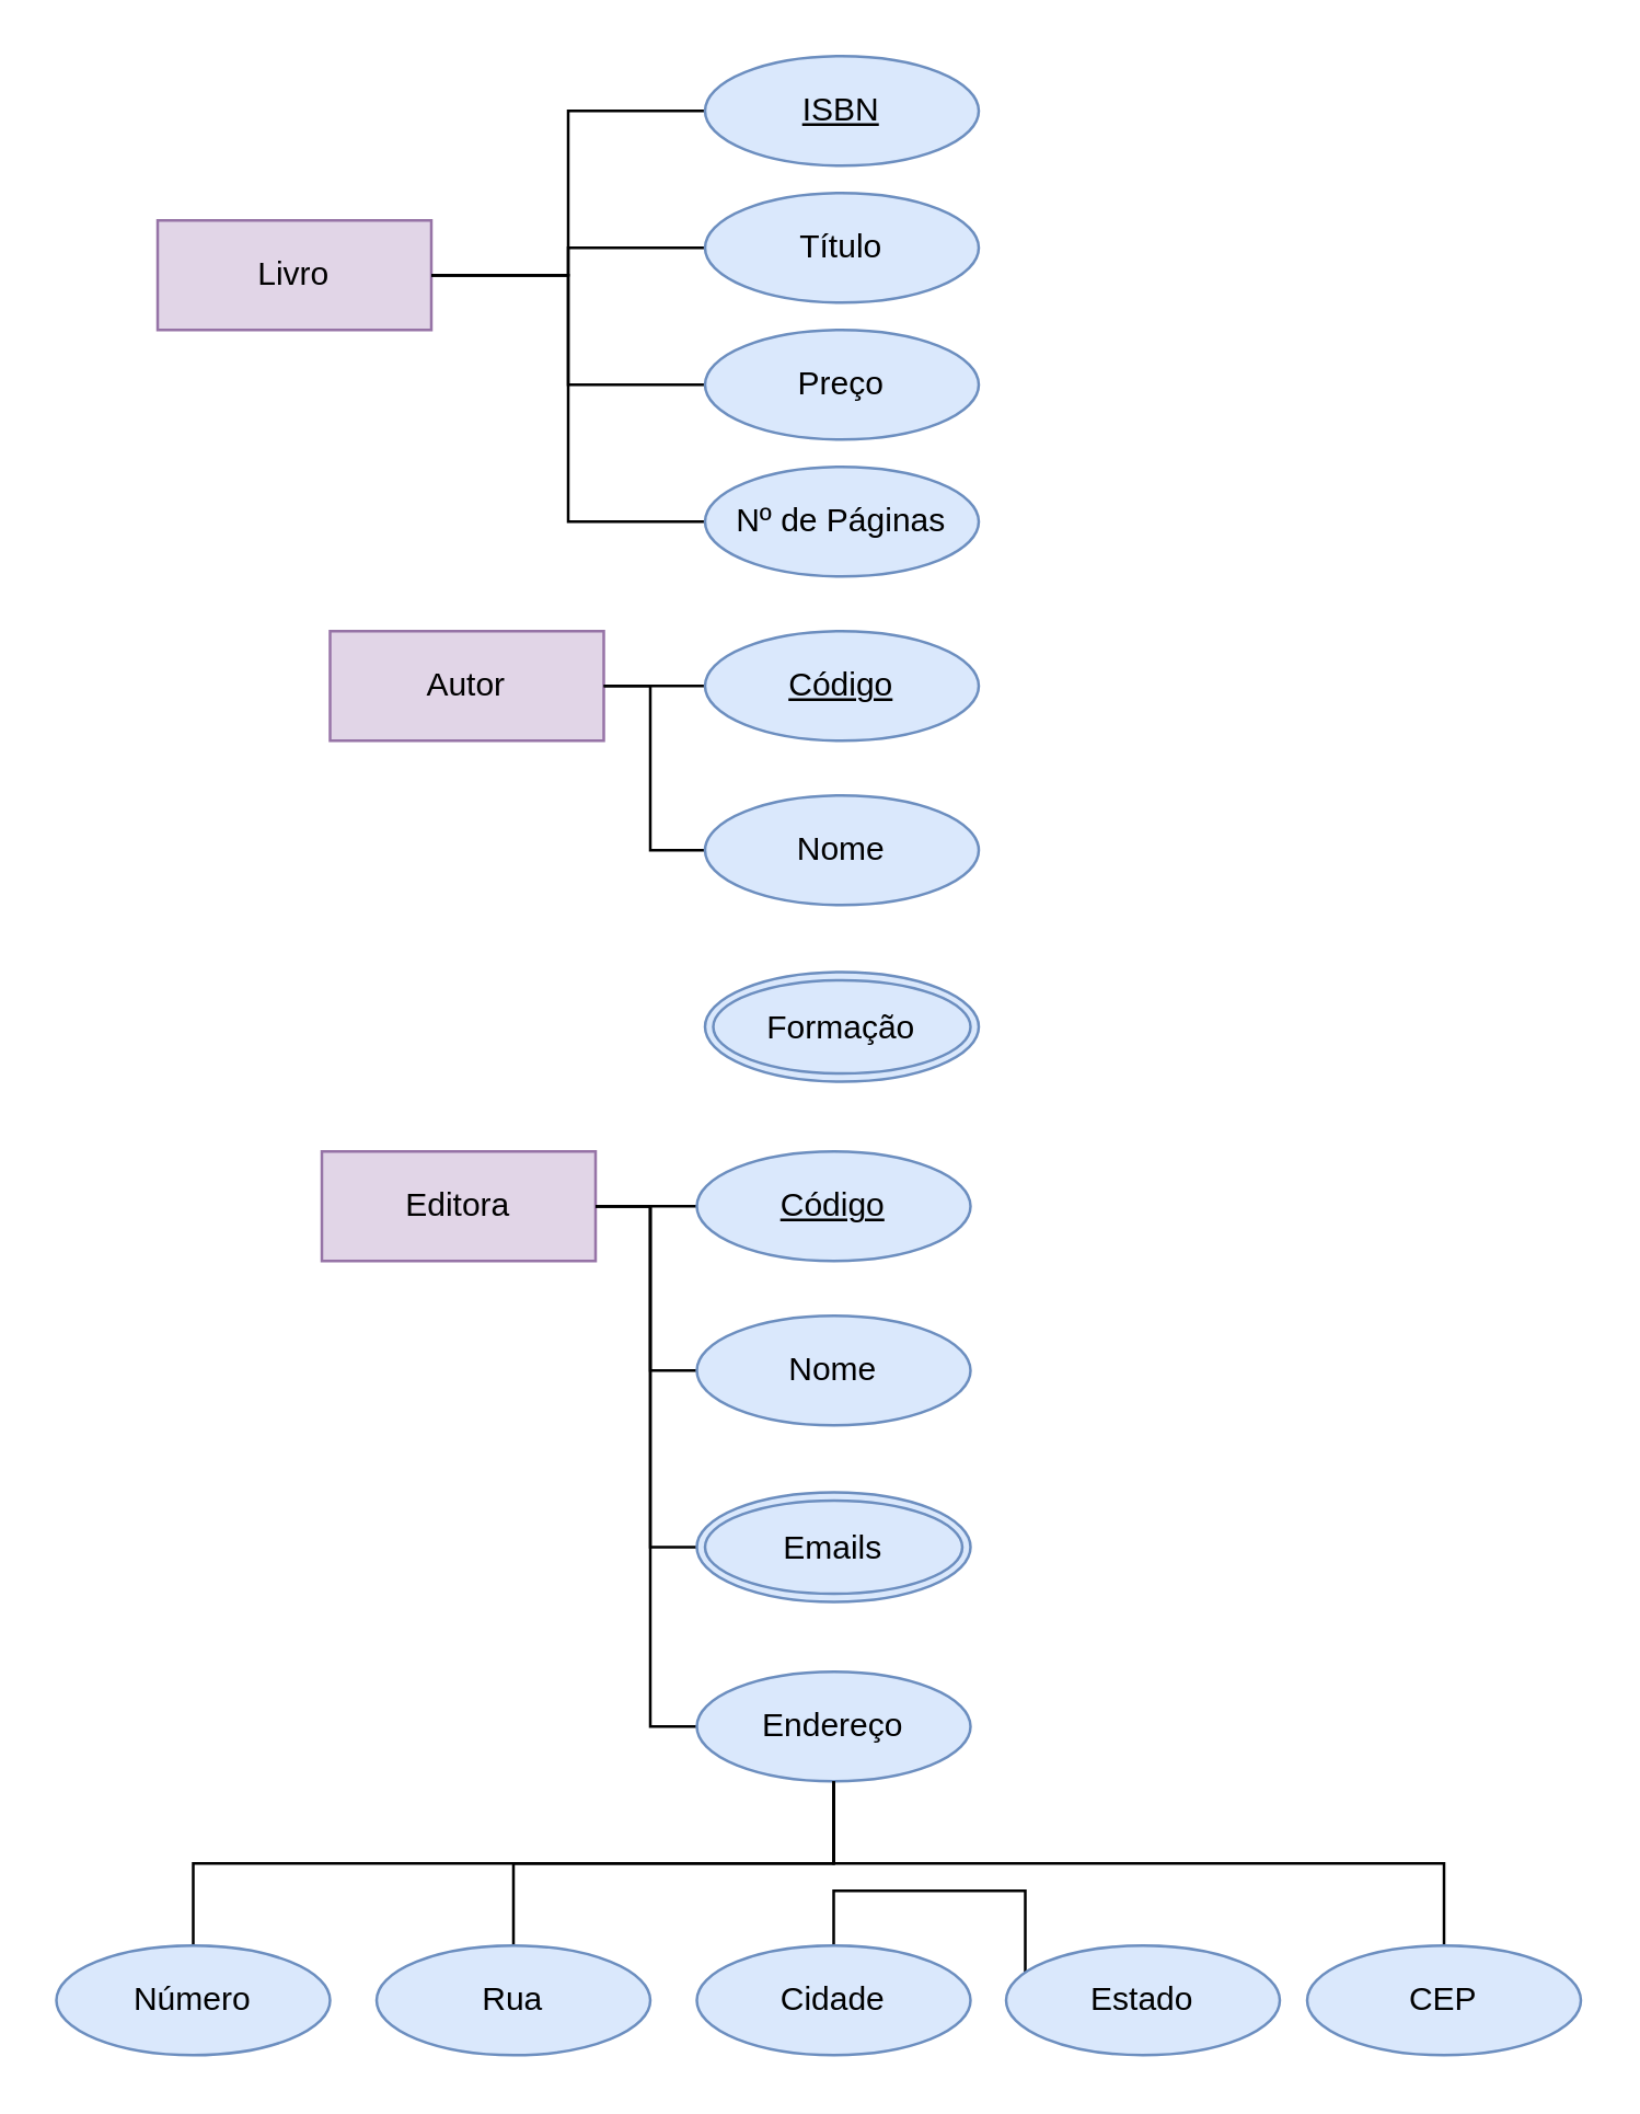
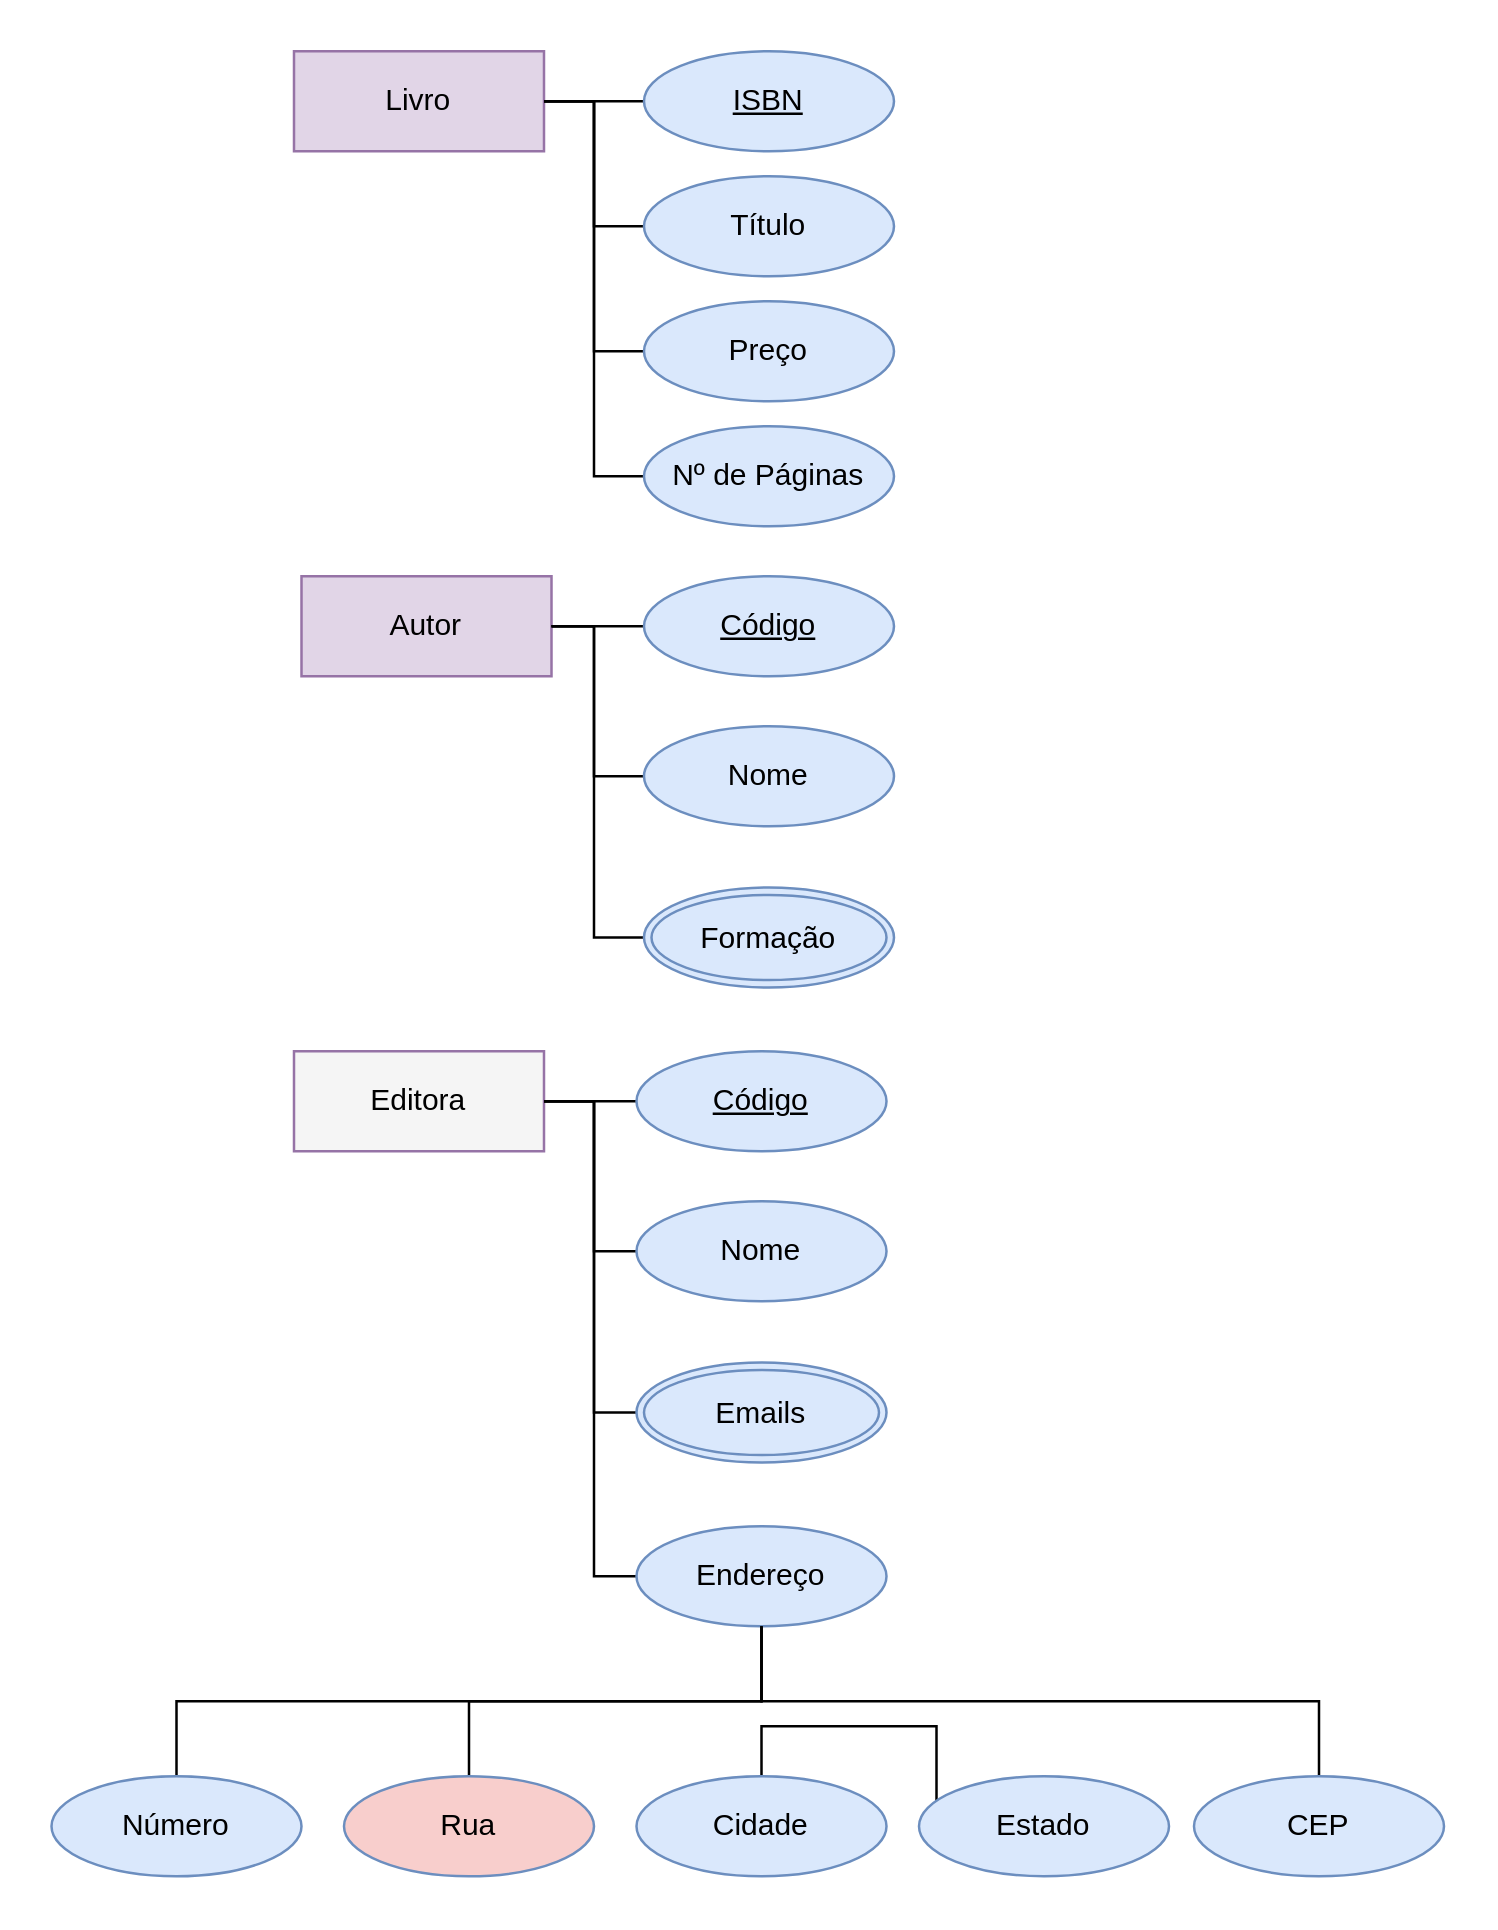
  <mxCell id="0" />
  <mxCell id="1" parent="0" />
- <mxCell id="2" value="Livro" style="whiteSpace=wrap;html=1;align=center;fillColor=#e1d5e7;strokeColor=#9673a6;" vertex="1" parent="1"><mxGeometry x="57" y="80" width="100" height="40" as="geometry" /></mxCell>
+ <mxCell id="2" value="Livro" style="whiteSpace=wrap;html=1;align=center;fillColor=#e1d5e7;strokeColor=#9673a6;" vertex="1" parent="1"><mxGeometry x="117" y="20" width="100" height="40" as="geometry" /></mxCell>
  <mxCell id="3" style="edgeStyle=orthogonalEdgeStyle;rounded=0;orthogonalLoop=1;jettySize=auto;html=1;exitX=0;exitY=0.5;exitDx=0;exitDy=0;entryX=1;entryY=0.5;entryDx=0;entryDy=0;endArrow=none;startFill=0;" edge="1" parent="1" source="4" target="2"><mxGeometry relative="1" as="geometry" /></mxCell>
  <mxCell id="4" value="Título" style="ellipse;whiteSpace=wrap;html=1;align=center;fillColor=#dae8fc;strokeColor=#6c8ebf;" vertex="1" parent="1"><mxGeometry x="257" y="70" width="100" height="40" as="geometry" /></mxCell>
  <mxCell id="5" style="edgeStyle=orthogonalEdgeStyle;rounded=0;orthogonalLoop=1;jettySize=auto;html=1;exitX=0;exitY=0.5;exitDx=0;exitDy=0;entryX=1;entryY=0.5;entryDx=0;entryDy=0;endArrow=none;startFill=0;" edge="1" parent="1" source="6" target="2"><mxGeometry relative="1" as="geometry" /></mxCell>
  <mxCell id="6" value="Preço" style="ellipse;whiteSpace=wrap;html=1;align=center;fillColor=#dae8fc;strokeColor=#6c8ebf;" vertex="1" parent="1"><mxGeometry x="257" y="120" width="100" height="40" as="geometry" /></mxCell>
  <mxCell id="7" style="edgeStyle=orthogonalEdgeStyle;rounded=0;orthogonalLoop=1;jettySize=auto;html=1;exitX=0;exitY=0.5;exitDx=0;exitDy=0;entryX=1;entryY=0.5;entryDx=0;entryDy=0;endArrow=none;startFill=0;" edge="1" parent="1" source="8" target="2"><mxGeometry relative="1" as="geometry" /></mxCell>
  <mxCell id="8" value="Nº de Páginas" style="ellipse;whiteSpace=wrap;html=1;align=center;fillColor=#dae8fc;strokeColor=#6c8ebf;" vertex="1" parent="1"><mxGeometry x="257" y="170" width="100" height="40" as="geometry" /></mxCell>
  <mxCell id="9" style="edgeStyle=orthogonalEdgeStyle;rounded=0;orthogonalLoop=1;jettySize=auto;html=1;exitX=0;exitY=0.5;exitDx=0;exitDy=0;entryX=1;entryY=0.5;entryDx=0;entryDy=0;endArrow=none;startFill=0;" edge="1" parent="1" source="10" target="2"><mxGeometry relative="1" as="geometry" /></mxCell>
  <mxCell id="10" value="ISBN" style="ellipse;whiteSpace=wrap;html=1;align=center;fontStyle=4;fillColor=#dae8fc;strokeColor=#6c8ebf;" vertex="1" parent="1"><mxGeometry x="257" y="20" width="100" height="40" as="geometry" /></mxCell>
  <mxCell id="11" value="Autor" style="whiteSpace=wrap;html=1;align=center;fillColor=#e1d5e7;strokeColor=#9673a6;" vertex="1" parent="1"><mxGeometry x="120" y="230" width="100" height="40" as="geometry" /></mxCell>
  <mxCell id="12" style="edgeStyle=orthogonalEdgeStyle;rounded=0;orthogonalLoop=1;jettySize=auto;html=1;exitX=0;exitY=0.5;exitDx=0;exitDy=0;entryX=1;entryY=0.5;entryDx=0;entryDy=0;endArrow=none;startFill=0;strokeColor=default;" edge="1" parent="1" source="13" target="11"><mxGeometry relative="1" as="geometry" /></mxCell>
  <mxCell id="13" value="Código" style="ellipse;whiteSpace=wrap;html=1;align=center;fontStyle=4;fillColor=#dae8fc;strokeColor=#6c8ebf;" vertex="1" parent="1"><mxGeometry x="257" y="230" width="100" height="40" as="geometry" /></mxCell>
  <mxCell id="14" style="edgeStyle=orthogonalEdgeStyle;rounded=0;orthogonalLoop=1;jettySize=auto;html=1;exitX=0;exitY=0.5;exitDx=0;exitDy=0;entryX=1;entryY=0.5;entryDx=0;entryDy=0;endArrow=none;startFill=0;" edge="1" parent="1" source="15" target="11"><mxGeometry relative="1" as="geometry"><Array as="points"><mxPoint x="237" y="310" /><mxPoint x="237" y="250" /></Array></mxGeometry></mxCell>
  <mxCell id="15" value="Nome" style="ellipse;whiteSpace=wrap;html=1;align=center;fillColor=#dae8fc;strokeColor=#6c8ebf;" vertex="1" parent="1"><mxGeometry x="257" y="290" width="100" height="40" as="geometry" /></mxCell>
+ <mxCell id="16" style="edgeStyle=orthogonalEdgeStyle;rounded=0;orthogonalLoop=1;jettySize=auto;html=1;exitX=0;exitY=0.5;exitDx=0;exitDy=0;entryX=1;entryY=0.5;entryDx=0;entryDy=0;endArrow=none;startFill=0;" edge="1" parent="1" source="17" target="11"><mxGeometry relative="1" as="geometry"><Array as="points"><mxPoint x="237" y="375" /><mxPoint x="237" y="250" /></Array></mxGeometry></mxCell>
  <mxCell id="17" value="Formação" style="ellipse;shape=doubleEllipse;margin=3;whiteSpace=wrap;html=1;align=center;fillColor=#dae8fc;strokeColor=#6c8ebf;" vertex="1" parent="1"><mxGeometry x="257" y="354.5" width="100" height="40" as="geometry" /></mxCell>
- <mxCell id="18" value="Editora" style="whiteSpace=wrap;html=1;align=center;fillColor=#e1d5e7;strokeColor=#9673a6;" vertex="1" parent="1"><mxGeometry x="117" y="420" width="100" height="40" as="geometry" /></mxCell>
+ <mxCell id="18" value="Editora" style="whiteSpace=wrap;html=1;align=center;fillColor=#f5f5f5;strokeColor=#9673a6;" vertex="1" parent="1"><mxGeometry x="117" y="420" width="100" height="40" as="geometry" /></mxCell>
  <mxCell id="19" style="edgeStyle=orthogonalEdgeStyle;rounded=0;orthogonalLoop=1;jettySize=auto;html=1;exitX=0;exitY=0.5;exitDx=0;exitDy=0;entryX=1;entryY=0.5;entryDx=0;entryDy=0;endArrow=none;startFill=0;" edge="1" parent="1" source="20" target="18"><mxGeometry relative="1" as="geometry" /></mxCell>
  <mxCell id="20" value="Código" style="ellipse;whiteSpace=wrap;html=1;align=center;fontStyle=4;fillColor=#dae8fc;strokeColor=#6c8ebf;" vertex="1" parent="1"><mxGeometry x="254" y="420" width="100" height="40" as="geometry" /></mxCell>
  <mxCell id="21" style="edgeStyle=orthogonalEdgeStyle;rounded=0;orthogonalLoop=1;jettySize=auto;html=1;exitX=0;exitY=0.5;exitDx=0;exitDy=0;entryX=1;entryY=0.5;entryDx=0;entryDy=0;endArrow=none;startFill=0;" edge="1" parent="1" source="22" target="18"><mxGeometry relative="1" as="geometry"><Array as="points"><mxPoint x="237" y="500" /><mxPoint x="237" y="440" /></Array></mxGeometry></mxCell>
  <mxCell id="22" value="Nome" style="ellipse;whiteSpace=wrap;html=1;align=center;fillColor=#dae8fc;strokeColor=#6c8ebf;" vertex="1" parent="1"><mxGeometry x="254" y="480" width="100" height="40" as="geometry" /></mxCell>
  <mxCell id="23" style="edgeStyle=orthogonalEdgeStyle;rounded=0;orthogonalLoop=1;jettySize=auto;html=1;exitX=0;exitY=0.5;exitDx=0;exitDy=0;entryX=1;entryY=0.5;entryDx=0;entryDy=0;endArrow=none;startFill=0;" edge="1" parent="1" source="24" target="18"><mxGeometry relative="1" as="geometry"><Array as="points"><mxPoint x="237" y="565" /><mxPoint x="237" y="440" /></Array></mxGeometry></mxCell>
  <mxCell id="24" value="Emails" style="ellipse;shape=doubleEllipse;margin=3;whiteSpace=wrap;html=1;align=center;fillColor=#dae8fc;strokeColor=#6c8ebf;" vertex="1" parent="1"><mxGeometry x="254" y="544.5" width="100" height="40" as="geometry" /></mxCell>
  <mxCell id="25" style="edgeStyle=orthogonalEdgeStyle;rounded=0;orthogonalLoop=1;jettySize=auto;html=1;exitX=0;exitY=0.5;exitDx=0;exitDy=0;entryX=1;entryY=0.5;entryDx=0;entryDy=0;endArrow=none;startFill=0;" edge="1" parent="1" source="26" target="18"><mxGeometry relative="1" as="geometry"><Array as="points"><mxPoint x="237" y="630" /><mxPoint x="237" y="440" /></Array></mxGeometry></mxCell>
  <mxCell id="26" value="Endereço" style="ellipse;whiteSpace=wrap;html=1;align=center;fillColor=#dae8fc;strokeColor=#6c8ebf;" vertex="1" parent="1"><mxGeometry x="254" y="610" width="100" height="40" as="geometry" /></mxCell>
  <mxCell id="27" style="edgeStyle=orthogonalEdgeStyle;rounded=0;orthogonalLoop=1;jettySize=auto;html=1;exitX=0.5;exitY=0;exitDx=0;exitDy=0;entryX=0.5;entryY=1;entryDx=0;entryDy=0;endArrow=none;startFill=0;" edge="1" parent="1" source="28" target="26"><mxGeometry relative="1" as="geometry" /></mxCell>
  <mxCell id="28" value="Número" style="ellipse;whiteSpace=wrap;html=1;align=center;fillColor=#dae8fc;strokeColor=#6c8ebf;" vertex="1" parent="1"><mxGeometry x="20" y="710" width="100" height="40" as="geometry" /></mxCell>
  <mxCell id="29" style="edgeStyle=orthogonalEdgeStyle;rounded=0;orthogonalLoop=1;jettySize=auto;html=1;exitX=0.5;exitY=0;exitDx=0;exitDy=0;entryX=0.5;entryY=1;entryDx=0;entryDy=0;endArrow=none;startFill=0;" edge="1" parent="1" source="30" target="26"><mxGeometry relative="1" as="geometry" /></mxCell>
- <mxCell id="30" value="Rua" style="ellipse;whiteSpace=wrap;html=1;align=center;fillColor=#dae8fc;strokeColor=#6c8ebf;" vertex="1" parent="1"><mxGeometry x="137" y="710" width="100" height="40" as="geometry" /></mxCell>
+ <mxCell id="30" value="Rua" style="ellipse;whiteSpace=wrap;html=1;align=center;fillColor=#f8cecc;strokeColor=#6c8ebf;" vertex="1" parent="1"><mxGeometry x="137" y="710" width="100" height="40" as="geometry" /></mxCell>
  <mxCell id="31" style="edgeStyle=orthogonalEdgeStyle;rounded=0;orthogonalLoop=1;jettySize=auto;html=1;exitX=0.5;exitY=0;exitDx=0;exitDy=0;endArrow=none;startFill=0;" edge="1" parent="1" source="32" target="33"><mxGeometry relative="1" as="geometry" /></mxCell>
  <mxCell id="32" value="Cidade" style="ellipse;whiteSpace=wrap;html=1;align=center;fillColor=#dae8fc;strokeColor=#6c8ebf;" vertex="1" parent="1"><mxGeometry x="254" y="710" width="100" height="40" as="geometry" /></mxCell>
  <mxCell id="33" value="Estado" style="ellipse;whiteSpace=wrap;html=1;align=center;fillColor=#dae8fc;strokeColor=#6c8ebf;" vertex="1" parent="1"><mxGeometry x="367" y="710" width="100" height="40" as="geometry" /></mxCell>
  <mxCell id="34" style="edgeStyle=orthogonalEdgeStyle;rounded=0;orthogonalLoop=1;jettySize=auto;html=1;exitX=0.5;exitY=0;exitDx=0;exitDy=0;entryX=0.5;entryY=1;entryDx=0;entryDy=0;endArrow=none;startFill=0;" edge="1" parent="1" source="35" target="26"><mxGeometry relative="1" as="geometry" /></mxCell>
  <mxCell id="35" value="CEP" style="ellipse;whiteSpace=wrap;html=1;align=center;fillColor=#dae8fc;strokeColor=#6c8ebf;" vertex="1" parent="1"><mxGeometry x="477" y="710" width="100" height="40" as="geometry" /></mxCell>
